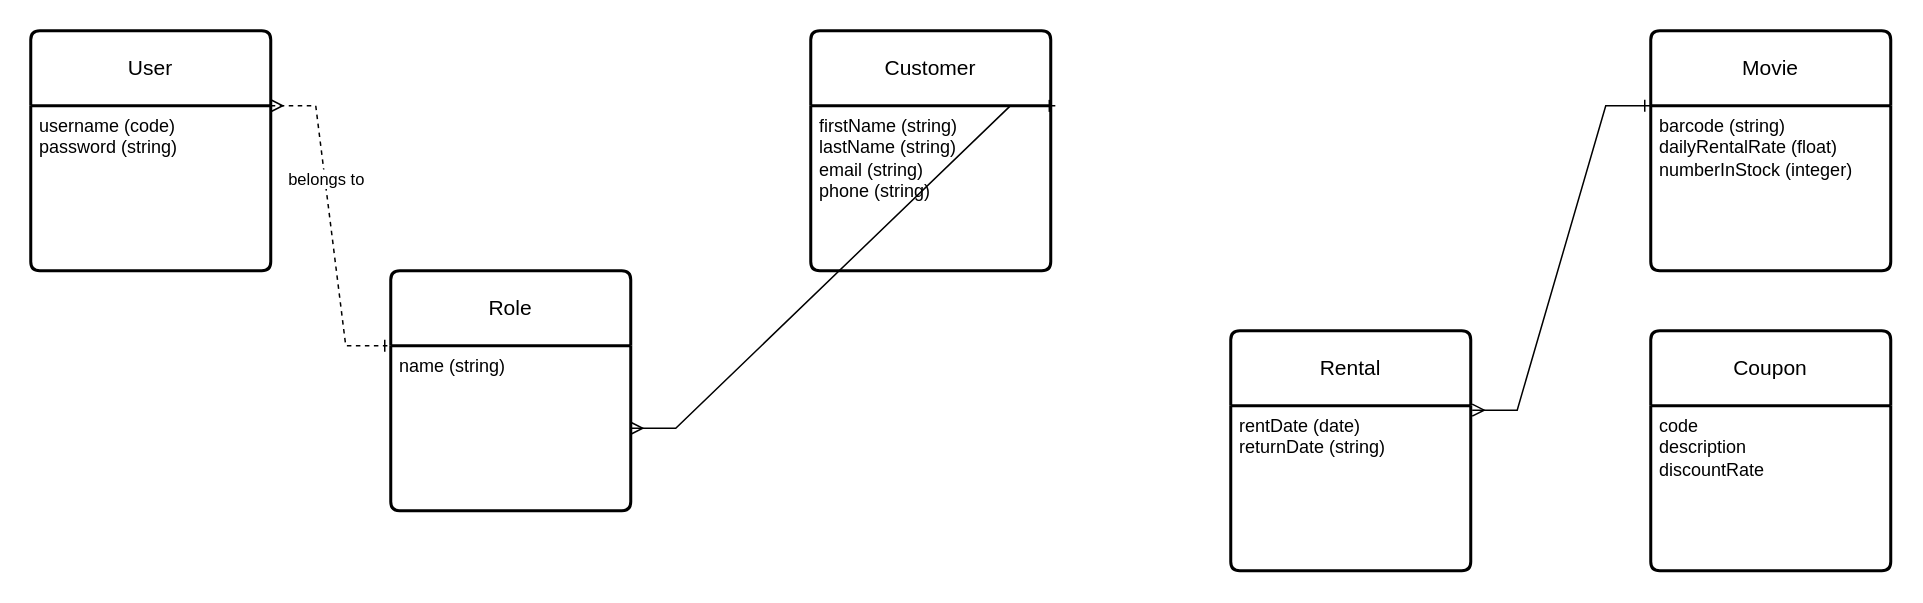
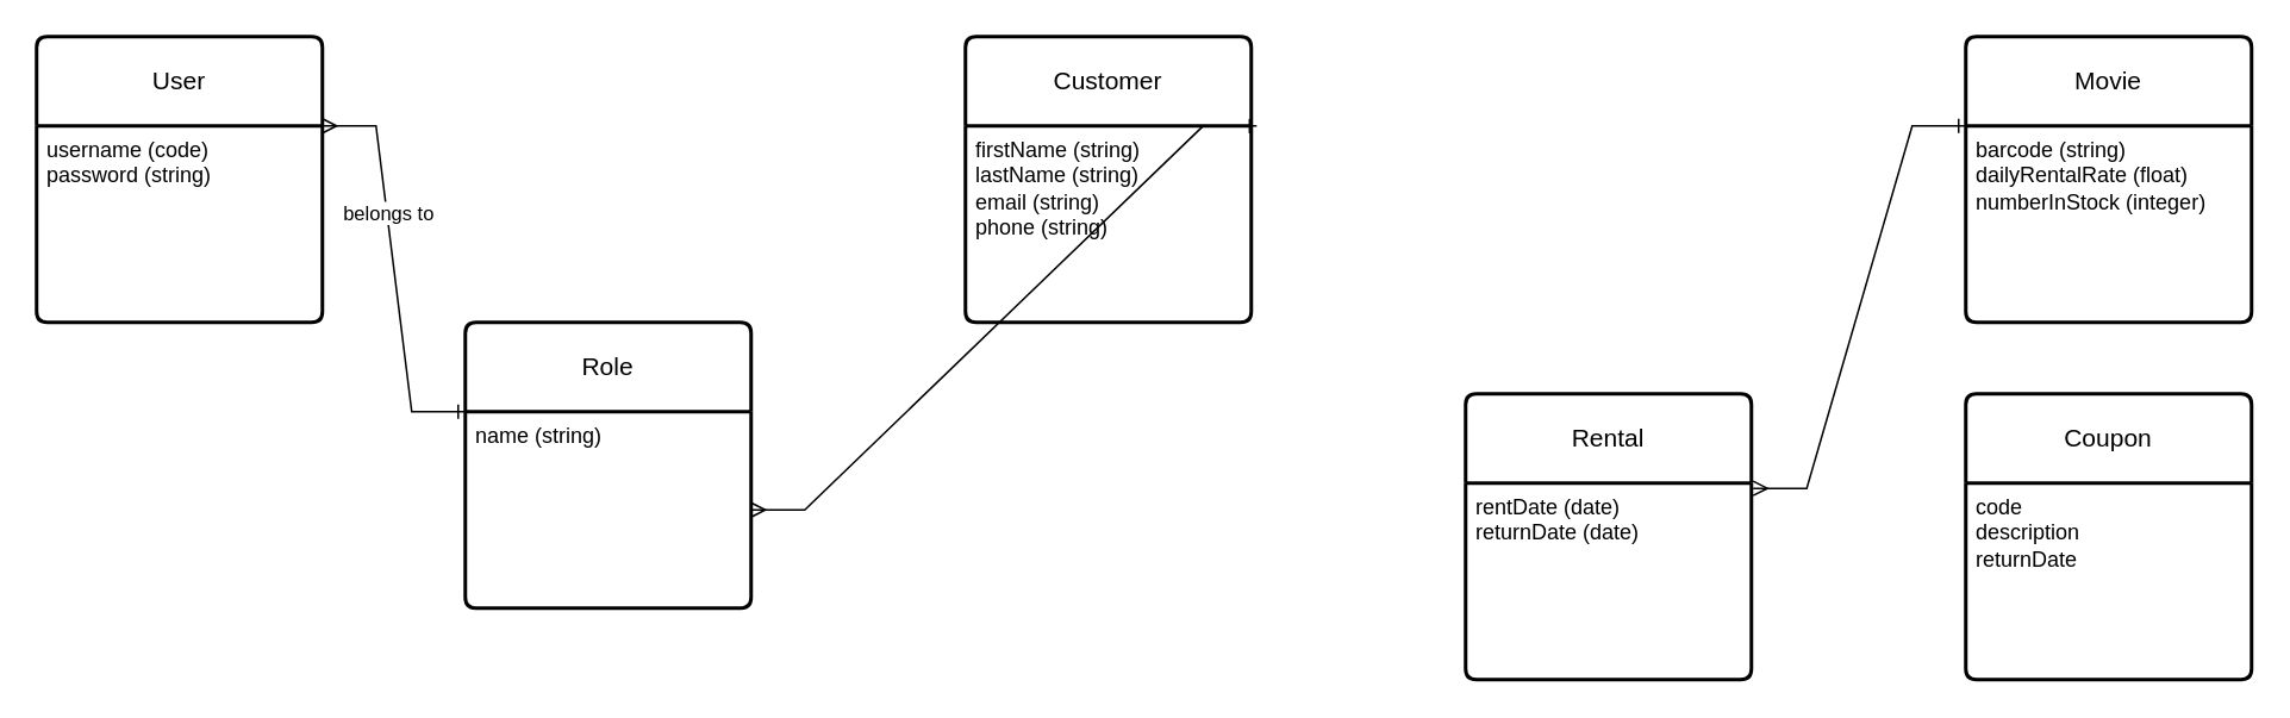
  <mxCell id="0" />
  <mxCell id="1" parent="0" />
  <mxCell id="2" value="User" style="swimlane;childLayout=stackLayout;horizontal=1;startSize=50;horizontalStack=0;rounded=1;fontSize=14;fontStyle=0;strokeWidth=2;resizeParent=0;resizeLast=1;shadow=0;dashed=0;align=center;arcSize=4;whiteSpace=wrap;html=1;" vertex="1" parent="1"><mxGeometry x="20" y="20" width="160" height="160" as="geometry" /></mxCell>
  <mxCell id="3" value="username (code)&amp;nbsp;&lt;div&gt;password&lt;span style=&quot;background-color: transparent; color: light-dark(rgb(0, 0, 0), rgb(255, 255, 255));&quot;&gt;&amp;nbsp;&lt;/span&gt;&lt;span style=&quot;background-color: transparent; color: light-dark(rgb(0, 0, 0), rgb(255, 255, 255));&quot;&gt;(string)&lt;/span&gt;&lt;/div&gt;" style="align=left;strokeColor=none;fillColor=none;spacingLeft=4;spacingRight=4;fontSize=12;verticalAlign=top;resizable=0;rotatable=0;part=1;html=1;whiteSpace=wrap;" vertex="1" parent="2"><mxGeometry y="50" width="160" height="110" as="geometry" /></mxCell>
- <mxCell id="4" value="" style="edgeStyle=entityRelationEdgeStyle;fontSize=12;html=1;endArrow=ERone;startArrow=ERmany;rounded=0;exitX=1;exitY=0;exitDx=0;exitDy=0;entryX=0;entryY=0;entryDx=0;entryDy=0;endFill=0;dashed=1;" edge="1" parent="1" source="3" target="17"><mxGeometry width="100" height="100" relative="1" as="geometry"><mxPoint x="430" y="70" as="sourcePoint" /><mxPoint x="530" y="-30" as="targetPoint" /></mxGeometry></mxCell>
+ <mxCell id="4" value="" style="edgeStyle=entityRelationEdgeStyle;fontSize=12;html=1;endArrow=ERone;startArrow=ERmany;rounded=0;exitX=1;exitY=0;exitDx=0;exitDy=0;entryX=0;entryY=0;entryDx=0;entryDy=0;endFill=0;" edge="1" parent="1" source="3" target="17"><mxGeometry width="100" height="100" relative="1" as="geometry"><mxPoint x="430" y="70" as="sourcePoint" /><mxPoint x="530" y="-30" as="targetPoint" /></mxGeometry></mxCell>
  <mxCell id="5" value="belongs to" style="edgeLabel;html=1;align=center;verticalAlign=middle;resizable=0;points=[];" vertex="1" connectable="0" parent="4"><mxGeometry x="-0.283" relative="1" as="geometry"><mxPoint as="offset" /></mxGeometry></mxCell>
  <mxCell id="6" value="Customer" style="swimlane;childLayout=stackLayout;horizontal=1;startSize=50;horizontalStack=0;rounded=1;fontSize=14;fontStyle=0;strokeWidth=2;resizeParent=0;resizeLast=1;shadow=0;dashed=0;align=center;arcSize=4;whiteSpace=wrap;html=1;" vertex="1" parent="1"><mxGeometry x="540" y="20" width="160" height="160" as="geometry" /></mxCell>
  <mxCell id="7" value="firstName&amp;nbsp;(string)&lt;br&gt;&lt;div&gt;&lt;span style=&quot;background-color: transparent; color: light-dark(rgb(0, 0, 0), rgb(255, 255, 255));&quot;&gt;lastName&amp;nbsp;(string)&lt;/span&gt;&amp;nbsp;&lt;div&gt;email&lt;span style=&quot;background-color: transparent; color: light-dark(rgb(0, 0, 0), rgb(255, 255, 255));&quot;&gt;&amp;nbsp;&lt;/span&gt;&lt;span style=&quot;background-color: transparent; color: light-dark(rgb(0, 0, 0), rgb(255, 255, 255));&quot;&gt;(string)&lt;/span&gt;&lt;/div&gt;&lt;div&gt;phone&lt;span style=&quot;background-color: transparent; color: light-dark(rgb(0, 0, 0), rgb(255, 255, 255));&quot;&gt;&amp;nbsp;&lt;/span&gt;&lt;span style=&quot;background-color: transparent; color: light-dark(rgb(0, 0, 0), rgb(255, 255, 255));&quot;&gt;(string)&lt;/span&gt;&lt;/div&gt;&lt;/div&gt;" style="align=left;strokeColor=none;fillColor=none;spacingLeft=4;spacingRight=4;fontSize=12;verticalAlign=top;resizable=0;rotatable=0;part=1;html=1;whiteSpace=wrap;" vertex="1" parent="6"><mxGeometry y="50" width="160" height="110" as="geometry" /></mxCell>
  <mxCell id="8" value="Movie" style="swimlane;childLayout=stackLayout;horizontal=1;startSize=50;horizontalStack=0;rounded=1;fontSize=14;fontStyle=0;strokeWidth=2;resizeParent=0;resizeLast=1;shadow=0;dashed=0;align=center;arcSize=4;whiteSpace=wrap;html=1;" vertex="1" parent="1"><mxGeometry x="1100" y="20" width="160" height="160" as="geometry" /></mxCell>
  <mxCell id="9" value="barcode&amp;nbsp;(string)&lt;div&gt;dailyRentalRate (float)&lt;/div&gt;&lt;div&gt;numberInStock&lt;span style=&quot;background-color: transparent; color: light-dark(rgb(0, 0, 0), rgb(255, 255, 255));&quot;&gt;&amp;nbsp;&lt;/span&gt;&lt;span style=&quot;background-color: transparent; color: light-dark(rgb(0, 0, 0), rgb(255, 255, 255));&quot;&gt;(integer)&lt;/span&gt;&lt;/div&gt;" style="align=left;strokeColor=none;fillColor=none;spacingLeft=4;spacingRight=4;fontSize=12;verticalAlign=top;resizable=0;rotatable=0;part=1;html=1;whiteSpace=wrap;" vertex="1" parent="8"><mxGeometry y="50" width="160" height="110" as="geometry" /></mxCell>
  <mxCell id="10" value="Rental" style="swimlane;childLayout=stackLayout;horizontal=1;startSize=50;horizontalStack=0;rounded=1;fontSize=14;fontStyle=0;strokeWidth=2;resizeParent=0;resizeLast=1;shadow=0;dashed=0;align=center;arcSize=4;whiteSpace=wrap;html=1;" vertex="1" parent="1"><mxGeometry x="820" y="220" width="160" height="160" as="geometry" /></mxCell>
- <mxCell id="11" value="rentDate (date)&lt;div&gt;returnDate (string)&lt;/div&gt;" style="align=left;strokeColor=none;fillColor=none;spacingLeft=4;spacingRight=4;fontSize=12;verticalAlign=top;resizable=0;rotatable=0;part=1;html=1;whiteSpace=wrap;" vertex="1" parent="10"><mxGeometry y="50" width="160" height="110" as="geometry" /></mxCell>
+ <mxCell id="11" value="rentDate (date)&lt;div&gt;returnDate (date)&lt;/div&gt;" style="align=left;strokeColor=none;fillColor=none;spacingLeft=4;spacingRight=4;fontSize=12;verticalAlign=top;resizable=0;rotatable=0;part=1;html=1;whiteSpace=wrap;" vertex="1" parent="10"><mxGeometry y="50" width="160" height="110" as="geometry" /></mxCell>
  <mxCell id="12" value="" style="edgeStyle=entityRelationEdgeStyle;fontSize=12;html=1;endArrow=ERmany;startArrow=ERone;rounded=0;exitX=1.019;exitY=0.313;exitDx=0;exitDy=0;exitPerimeter=0;startFill=0;" edge="1" parent="1" source="6" target="17"><mxGeometry width="100" height="100" relative="1" as="geometry"><mxPoint x="800" y="400" as="sourcePoint" /><mxPoint x="900" y="300" as="targetPoint" /></mxGeometry></mxCell>
  <mxCell id="13" value="" style="edgeStyle=entityRelationEdgeStyle;fontSize=12;html=1;endArrow=ERone;startArrow=ERmany;rounded=0;entryX=0;entryY=0;entryDx=0;entryDy=0;exitX=1.006;exitY=0.331;exitDx=0;exitDy=0;exitPerimeter=0;endFill=0;" edge="1" parent="1" source="10" target="9"><mxGeometry width="100" height="100" relative="1" as="geometry"><mxPoint x="890" y="170" as="sourcePoint" /><mxPoint x="990" y="70" as="targetPoint" /></mxGeometry></mxCell>
  <mxCell id="14" value="Coupon" style="swimlane;childLayout=stackLayout;horizontal=1;startSize=50;horizontalStack=0;rounded=1;fontSize=14;fontStyle=0;strokeWidth=2;resizeParent=0;resizeLast=1;shadow=0;dashed=0;align=center;arcSize=4;whiteSpace=wrap;html=1;" vertex="1" parent="1"><mxGeometry x="1100" y="220" width="160" height="160" as="geometry" /></mxCell>
- <mxCell id="15" value="code&amp;nbsp;&lt;div&gt;description&lt;/div&gt;&lt;div&gt;discountRate&lt;/div&gt;" style="align=left;strokeColor=none;fillColor=none;spacingLeft=4;spacingRight=4;fontSize=12;verticalAlign=top;resizable=0;rotatable=0;part=1;html=1;whiteSpace=wrap;" vertex="1" parent="14"><mxGeometry y="50" width="160" height="110" as="geometry" /></mxCell>
+ <mxCell id="15" value="code&amp;nbsp;&lt;div&gt;description&lt;/div&gt;&lt;div&gt;returnDate&lt;/div&gt;" style="align=left;strokeColor=none;fillColor=none;spacingLeft=4;spacingRight=4;fontSize=12;verticalAlign=top;resizable=0;rotatable=0;part=1;html=1;whiteSpace=wrap;" vertex="1" parent="14"><mxGeometry y="50" width="160" height="110" as="geometry" /></mxCell>
  <mxCell id="16" value="Role" style="swimlane;childLayout=stackLayout;horizontal=1;startSize=50;horizontalStack=0;rounded=1;fontSize=14;fontStyle=0;strokeWidth=2;resizeParent=0;resizeLast=1;shadow=0;dashed=0;align=center;arcSize=4;whiteSpace=wrap;html=1;" vertex="1" parent="1"><mxGeometry x="260" y="180" width="160" height="160" as="geometry" /></mxCell>
  <mxCell id="17" value="name&amp;nbsp;(string)" style="align=left;strokeColor=none;fillColor=none;spacingLeft=4;spacingRight=4;fontSize=12;verticalAlign=top;resizable=0;rotatable=0;part=1;html=1;whiteSpace=wrap;" vertex="1" parent="16"><mxGeometry y="50" width="160" height="110" as="geometry" /></mxCell>
